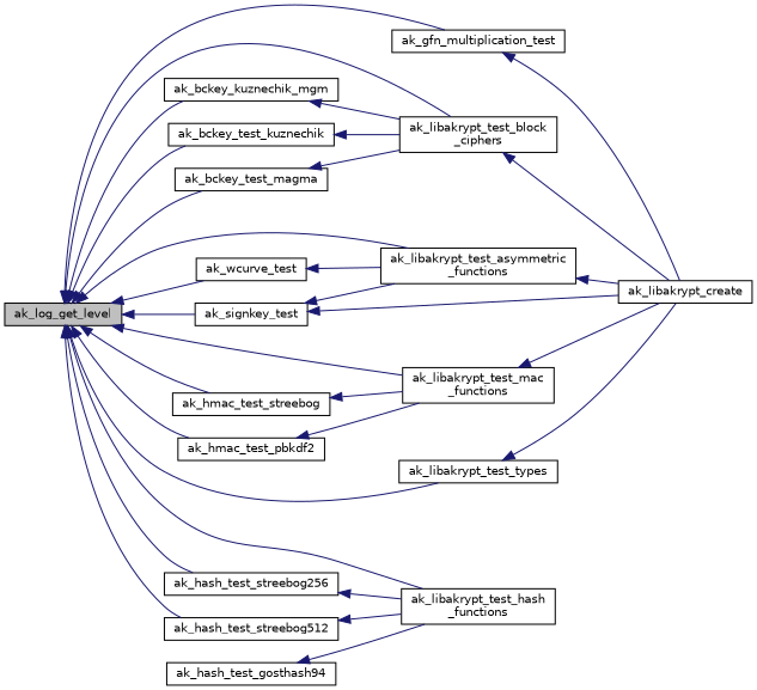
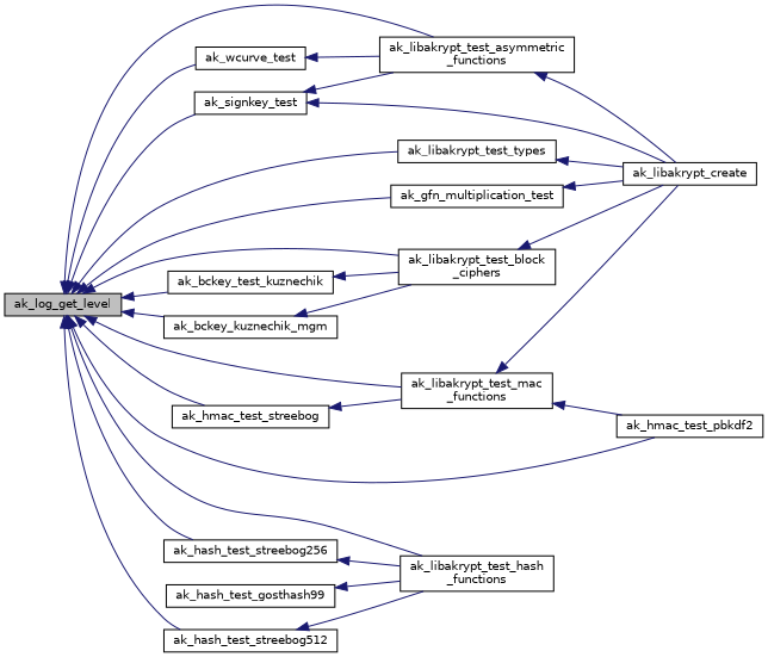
  digraph {
    rankdir=LR
    node [color=black fillcolor=white fontname=Helvetica fontsize=10 shape=record style=filled]
    edge [color=midnightblue dir=back fontname=Helvetica fontsize=10 labelfontname=Helvetica labelfontsize=10 style=solid]
    n1 [fillcolor=grey75 fontcolor=black height=0.2 label=ak_log_get_level width=0.4]
    n2 [height=0.2 label=ak_gfn_multiplication_test width=0.4]
    n3 [height=0.2 label=ak_bckey_kuznechik_mgm width=0.4]
    n4 [height=0.2 label="ak_libakrypt_test_block\l_ciphers" width=0.4]
    n5 [height=0.2 label=ak_wcurve_test width=0.4]
    n6 [height=0.2 label="ak_libakrypt_test_asymmetric\l_functions" width=0.4]
    n7 [height=0.2 label="ak_libakrypt_test_hash\l_functions" width=0.4]
    n8 [height=0.2 label=ak_hmac_test_streebog width=0.4]
    n9 [height=0.2 label="ak_libakrypt_test_mac\l_functions" width=0.4]
    n10 [height=0.2 label=ak_hmac_test_pbkdf2 width=0.4]
    n11 [height=0.2 label=ak_bckey_test_kuznechik width=0.4]
    n12 [height=0.2 label=ak_libakrypt_test_types width=0.4]
-   n13 [height=0.2 label=ak_bckey_test_magma width=0.4]
    n14 [height=0.2 label=ak_signkey_test width=0.4]
    n15 [height=0.2 label=ak_hash_test_streebog256 width=0.4]
    n16 [height=0.2 label=ak_hash_test_streebog512 width=0.4]
    n17 [height=0.2 label=ak_libakrypt_create width=0.4]
-   n18 [height=0.2 label=ak_hash_test_gosthash94 width=0.4]
+   n18 [height=0.2 label=ak_hash_test_gosthash99 width=0.4]
    n1 -> n2
    n1 -> n3
    n1 -> n4
    n1 -> n5
    n1 -> n6
    n1 -> n7
    n1 -> n8
    n1 -> n9
    n1 -> n10
    n1 -> n11
    n1 -> n12
-   n1 -> n13
    n1 -> n14
    n1 -> n15
    n1 -> n16
    n2 -> n17
    n3 -> n4
    n4 -> n17
    n5 -> n6
    n6 -> n17
    n8 -> n9
    n9 -> n17
-   n10 -> n9
+   n9 -> n10
    n11 -> n4
    n12 -> n17
-   n13 -> n4
    n14 -> n6
    n14 -> n17
    n15 -> n7
    n16 -> n7
    n18 -> n7
  }
